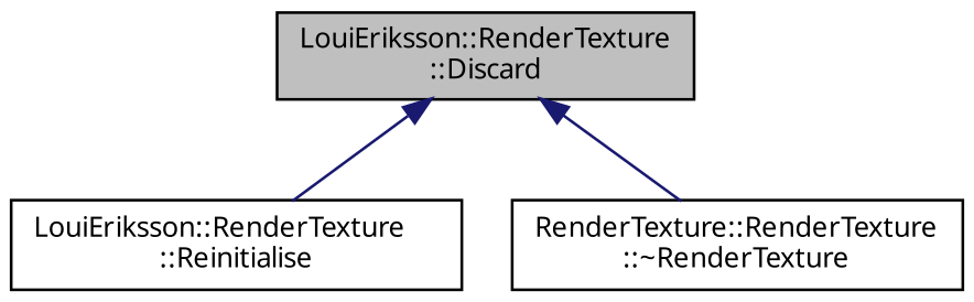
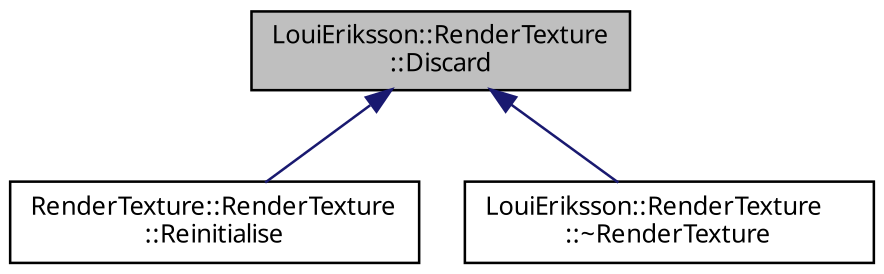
  digraph {
    fontname="Noto Sans"
    rankdir=TB
    node [color=black fillcolor=white fontname="Noto Sans" fontsize=10 shape=record style=filled]
    edge [color=midnightblue dir=back fontname="Noto Sans" fontsize=10 labelfontname=Helvetica labelfontsize=10 style=solid]
    n1 [fillcolor=grey75 fontcolor=black height=0.2 label="LouiEriksson::RenderTexture\l::Discard" width=0.4]
-   n2 [height=0.2 label="LouiEriksson::RenderTexture\l::Reinitialise" width=0.4]
-   n3 [height=0.2 label="RenderTexture::RenderTexture\l::~RenderTexture" width=0.4]
+   n2 [height=0.2 label="RenderTexture::RenderTexture\l::Reinitialise" width=0.4]
+   n3 [height=0.2 label="LouiEriksson::RenderTexture\l::~RenderTexture" width=0.4]
    n1 -> n2
    n1 -> n3
  }
